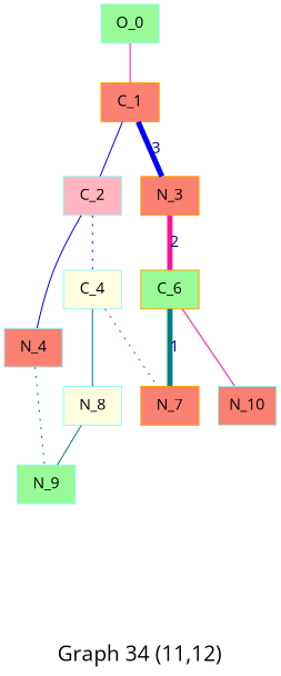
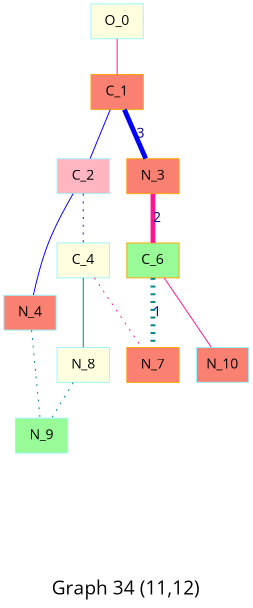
  graph {
    fontname="Open Sans"
    fontsize=20
    label="\n\nGraph 34 (11,12)"
    node [color=cadetblue1 fillcolor=salmon fontname="Open Sans" shape=box sides=4 style=filled]
    edge [color=blue fontname="Open Sans" style=solid]
    C_1 [color=orange]
    C_2 [fillcolor=lightpink]
    N_3 [color=orange]
-   O_0 [fillcolor=palegreen]
+   O_0 [fillcolor=lightyellow]
    C_4 [fillcolor=lightyellow]
    n6 [label=N_4]
    C_6 [color=orange fillcolor=palegreen]
    N_7 [color=orange]
    N_8 [fillcolor=lightyellow]
    N_9 [fillcolor=palegreen]
    N_10
    C_1 -- C_2
    C_1 -- N_3 [fontcolor=navy label=3 penwidth=5]
    C_2 -- C_4 [style=dotted]
    C_2 -- n6
    N_3 -- C_6 [color=deeppink fontcolor=navy label=2 penwidth=5]
    O_0 -- C_1 [color=deeppink]
    C_4 -- N_7 [color=deeppink style=dotted]
    C_4 -- N_8 [color=teal]
    n6 -- N_9 [color=teal style=dotted]
-   C_6 -- N_7 [color=teal fontcolor=navy label=1 penwidth=5]
+   C_6 -- N_7 [color=teal fontcolor=navy label=1 penwidth=5 style=dotted]
    C_6 -- N_10 [color=deeppink]
-   N_8 -- N_9 [color=teal]
+   N_8 -- N_9 [color=teal style=dotted]
  }
